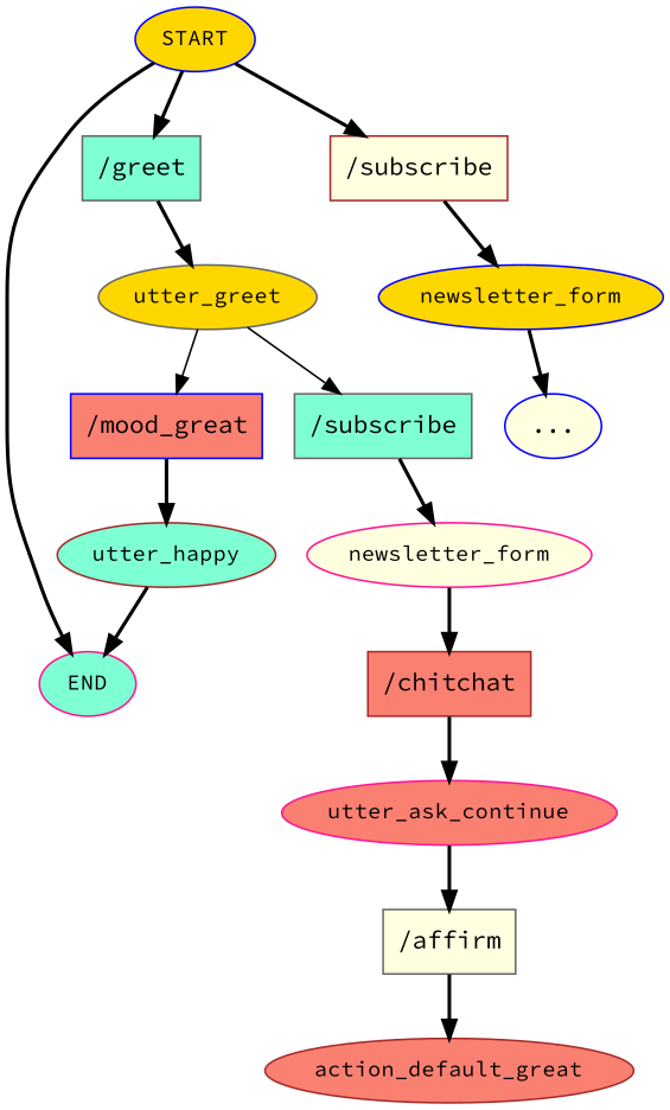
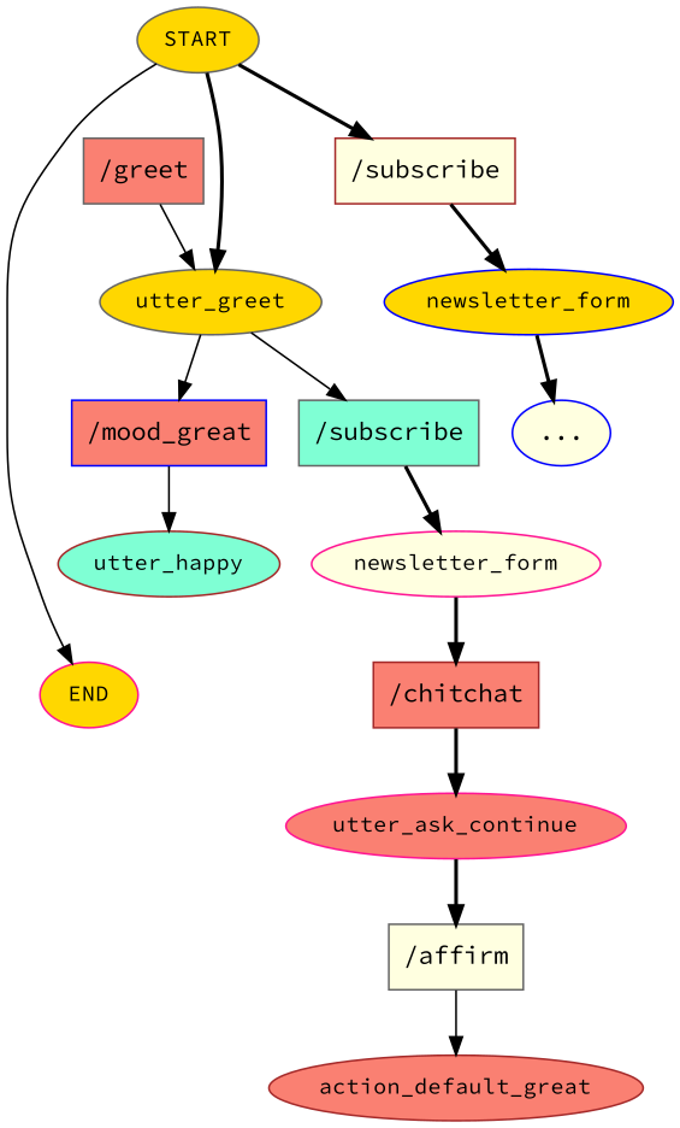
  digraph {
    fontname="Source Code Pro"
    node [color=gray40 fillcolor=salmon fontname="Source Code Pro" fontsize=12 style=filled]
    edge [fontname="Source Code Pro" style=bold]
-   n1 [color=blue fillcolor=gold label=START]
-   n2 [color=deeppink fillcolor=aquamarine label=END]
-   n3 [fillcolor=aquamarine label="/greet" shape=rect fontsize=""]
+   n1 [fillcolor=gold label=START]
+   n2 [color=deeppink fillcolor=gold label=END]
+   n3 [label="/greet" shape=rect fontsize=""]
    n4 [color=brown fillcolor=lightyellow label="/subscribe" shape=rect fontsize=""]
    n5 [fillcolor=gold label=utter_greet]
    n6 [color=blue fillcolor=gold label=newsletter_form]
    n7 [color=blue label="/mood_great" shape=rect fontsize=""]
    n8 [fillcolor=aquamarine label="/subscribe" shape=rect fontsize=""]
    n9 [color=brown fillcolor=aquamarine label=utter_happy]
    n10 [color=deeppink fillcolor=lightyellow label=newsletter_form]
    n11 [color=blue fillcolor=lightyellow label="..." fontsize=""]
    n12 [color=brown label="/chitchat" shape=rect fontsize=""]
    n13 [color=deeppink label=utter_ask_continue]
    n14 [fillcolor=lightyellow label="/affirm" shape=rect fontsize=""]
    n15 [color=brown label=action_default_great]
-   n1 -> n2
-   n1 -> n3
+   n1 -> n2 [style=solid]
+   n1 -> n5
    n1 -> n4
-   n3 -> n5
+   n3 -> n5 [style=solid]
    n4 -> n6
    n5 -> n7 [style=solid]
    n5 -> n8 [style=solid]
    n6 -> n11
-   n7 -> n9
+   n7 -> n9 [style=solid]
    n8 -> n10
-   n9 -> n2
    n10 -> n12
    n12 -> n13
    n13 -> n14
-   n14 -> n15
+   n14 -> n15 [style=solid]
  }
